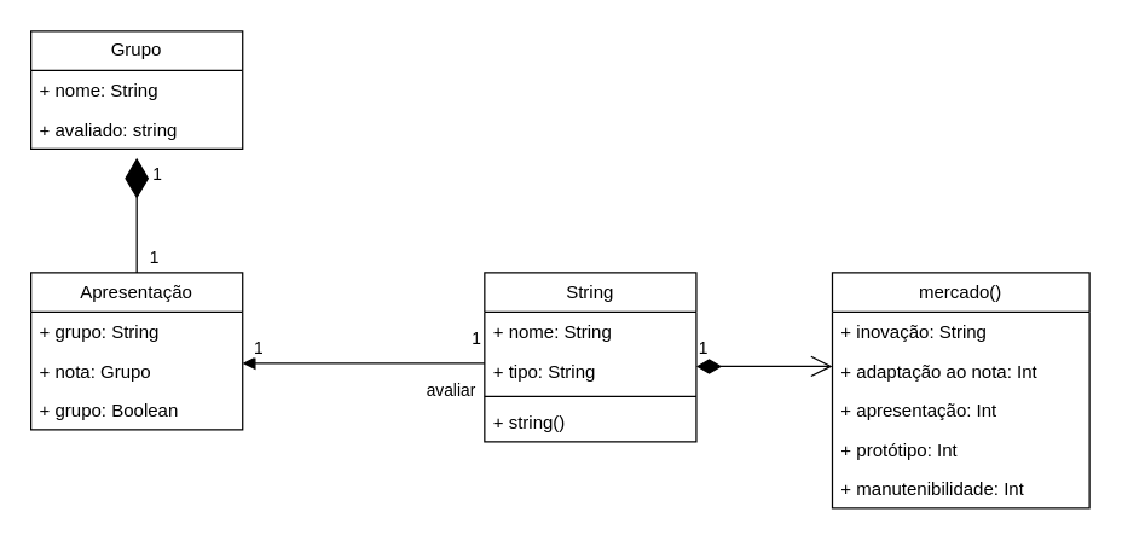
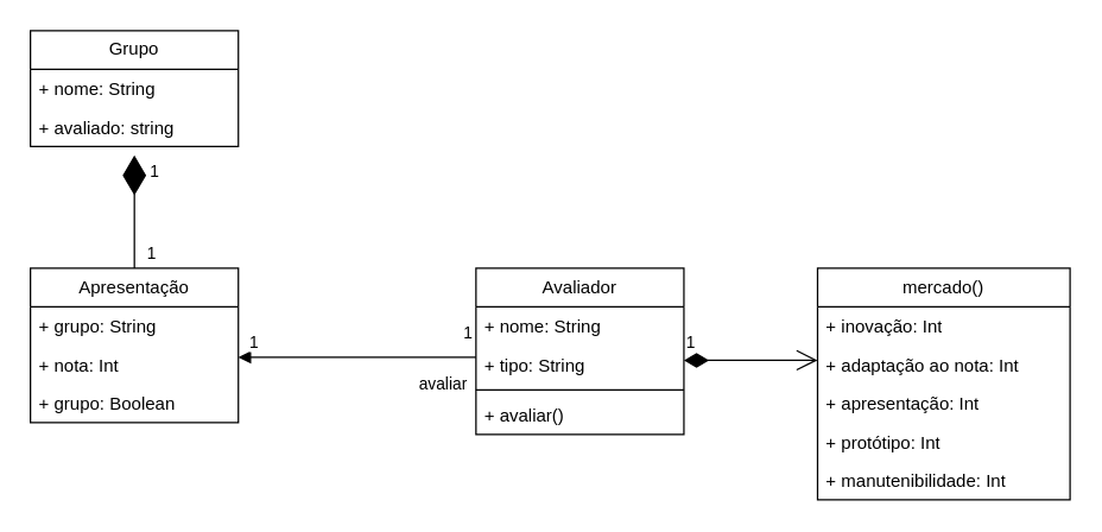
  <mxCell id="0" />
  <mxCell id="1" parent="0" />
  <mxCell id="2" value="Grupo" style="swimlane;fontStyle=0;childLayout=stackLayout;horizontal=1;startSize=26;fillColor=none;horizontalStack=0;resizeParent=1;resizeParentMax=0;resizeLast=0;collapsible=1;marginBottom=0;whiteSpace=wrap;html=1;" parent="1" vertex="1"><mxGeometry x="20" y="20" width="140" height="78" as="geometry" /></mxCell>
  <mxCell id="3" value="+ nome: String" style="text;strokeColor=none;fillColor=none;align=left;verticalAlign=top;spacingLeft=4;spacingRight=4;overflow=hidden;rotatable=0;points=[[0,0.5],[1,0.5]];portConstraint=eastwest;whiteSpace=wrap;html=1;" parent="2" vertex="1"><mxGeometry y="26" width="140" height="26" as="geometry" /></mxCell>
  <mxCell id="4" value="+ avaliado: string" style="text;strokeColor=none;fillColor=none;align=left;verticalAlign=top;spacingLeft=4;spacingRight=4;overflow=hidden;rotatable=0;points=[[0,0.5],[1,0.5]];portConstraint=eastwest;whiteSpace=wrap;html=1;" parent="2" vertex="1"><mxGeometry y="52" width="140" height="26" as="geometry" /></mxCell>
- <mxCell id="5" value="String" style="swimlane;fontStyle=0;childLayout=stackLayout;horizontal=1;startSize=26;fillColor=none;horizontalStack=0;resizeParent=1;resizeParentMax=0;resizeLast=0;collapsible=1;marginBottom=0;whiteSpace=wrap;html=1;" parent="1" vertex="1"><mxGeometry x="320" y="180" width="140" height="112" as="geometry" /></mxCell>
+ <mxCell id="5" value="Avaliador" style="swimlane;fontStyle=0;childLayout=stackLayout;horizontal=1;startSize=26;fillColor=none;horizontalStack=0;resizeParent=1;resizeParentMax=0;resizeLast=0;collapsible=1;marginBottom=0;whiteSpace=wrap;html=1;" parent="1" vertex="1"><mxGeometry x="320" y="180" width="140" height="112" as="geometry" /></mxCell>
  <mxCell id="6" value="+ nome: String" style="text;strokeColor=none;fillColor=none;align=left;verticalAlign=top;spacingLeft=4;spacingRight=4;overflow=hidden;rotatable=0;points=[[0,0.5],[1,0.5]];portConstraint=eastwest;whiteSpace=wrap;html=1;" parent="5" vertex="1"><mxGeometry y="26" width="140" height="26" as="geometry" /></mxCell>
  <mxCell id="7" value="+ tipo: String" style="text;strokeColor=none;fillColor=none;align=left;verticalAlign=top;spacingLeft=4;spacingRight=4;overflow=hidden;rotatable=0;points=[[0,0.5],[1,0.5]];portConstraint=eastwest;whiteSpace=wrap;html=1;" parent="5" vertex="1"><mxGeometry y="52" width="140" height="26" as="geometry" /></mxCell>
  <mxCell id="8" value="" style="line;strokeWidth=1;fillColor=none;align=left;verticalAlign=middle;spacingTop=-1;spacingLeft=3;spacingRight=3;rotatable=0;labelPosition=right;points=[];portConstraint=eastwest;strokeColor=inherit;" parent="5" vertex="1"><mxGeometry y="78" width="140" height="8" as="geometry" /></mxCell>
- <mxCell id="9" value="+ string()" style="text;strokeColor=none;fillColor=none;align=left;verticalAlign=top;spacingLeft=4;spacingRight=4;overflow=hidden;rotatable=0;points=[[0,0.5],[1,0.5]];portConstraint=eastwest;whiteSpace=wrap;html=1;" parent="5" vertex="1"><mxGeometry y="86" width="140" height="26" as="geometry" /></mxCell>
+ <mxCell id="9" value="+ avaliar()" style="text;strokeColor=none;fillColor=none;align=left;verticalAlign=top;spacingLeft=4;spacingRight=4;overflow=hidden;rotatable=0;points=[[0,0.5],[1,0.5]];portConstraint=eastwest;whiteSpace=wrap;html=1;" parent="5" vertex="1"><mxGeometry y="86" width="140" height="26" as="geometry" /></mxCell>
  <mxCell id="10" value="Apresentação" style="swimlane;fontStyle=0;childLayout=stackLayout;horizontal=1;startSize=26;fillColor=none;horizontalStack=0;resizeParent=1;resizeParentMax=0;resizeLast=0;collapsible=1;marginBottom=0;whiteSpace=wrap;html=1;" parent="1" vertex="1"><mxGeometry x="20" y="180" width="140" height="104" as="geometry" /></mxCell>
  <mxCell id="11" value="+ grupo: String" style="text;strokeColor=none;fillColor=none;align=left;verticalAlign=top;spacingLeft=4;spacingRight=4;overflow=hidden;rotatable=0;points=[[0,0.5],[1,0.5]];portConstraint=eastwest;whiteSpace=wrap;html=1;" parent="10" vertex="1"><mxGeometry y="26" width="140" height="26" as="geometry" /></mxCell>
- <mxCell id="12" value="+ nota: Grupo" style="text;strokeColor=none;fillColor=none;align=left;verticalAlign=top;spacingLeft=4;spacingRight=4;overflow=hidden;rotatable=0;points=[[0,0.5],[1,0.5]];portConstraint=eastwest;whiteSpace=wrap;html=1;" parent="10" vertex="1"><mxGeometry y="52" width="140" height="26" as="geometry" /></mxCell>
+ <mxCell id="12" value="+ nota: Int" style="text;strokeColor=none;fillColor=none;align=left;verticalAlign=top;spacingLeft=4;spacingRight=4;overflow=hidden;rotatable=0;points=[[0,0.5],[1,0.5]];portConstraint=eastwest;whiteSpace=wrap;html=1;" parent="10" vertex="1"><mxGeometry y="52" width="140" height="26" as="geometry" /></mxCell>
  <mxCell id="13" value="+ grupo: Boolean" style="text;strokeColor=none;fillColor=none;align=left;verticalAlign=top;spacingLeft=4;spacingRight=4;overflow=hidden;rotatable=0;points=[[0,0.5],[1,0.5]];portConstraint=eastwest;whiteSpace=wrap;html=1;" parent="10" vertex="1"><mxGeometry y="78" width="140" height="26" as="geometry" /></mxCell>
  <mxCell id="14" value="" style="endArrow=diamondThin;endFill=1;endSize=24;html=1;rounded=0;exitX=0.5;exitY=0;exitDx=0;exitDy=0;" parent="1" source="10" edge="1"><mxGeometry width="160" relative="1" as="geometry"><mxPoint x="60" y="160" as="sourcePoint" /><mxPoint x="90" y="104" as="targetPoint" /></mxGeometry></mxCell>
  <mxCell id="15" value="avaliar" style="endArrow=block;endFill=1;html=1;edgeStyle=orthogonalEdgeStyle;align=left;verticalAlign=top;rounded=0;exitX=0;exitY=0.308;exitDx=0;exitDy=0;exitPerimeter=0;" parent="1" source="7" edge="1"><mxGeometry x="-0.502" y="5" relative="1" as="geometry"><mxPoint x="310" y="230" as="sourcePoint" /><mxPoint x="160" y="240" as="targetPoint" /><mxPoint as="offset" /></mxGeometry></mxCell>
  <mxCell id="16" value="1" style="edgeLabel;resizable=0;html=1;align=left;verticalAlign=bottom;" parent="15" connectable="0" vertex="1"><mxGeometry x="-1" relative="1" as="geometry"><mxPoint x="-10" y="-8" as="offset" /></mxGeometry></mxCell>
  <mxCell id="17" value="1" style="edgeLabel;resizable=0;html=1;align=left;verticalAlign=bottom;" parent="1" connectable="0" vertex="1"><mxGeometry x="320" y="242.008" as="geometry"><mxPoint x="-154" y="-4" as="offset" /></mxGeometry></mxCell>
  <mxCell id="18" value="1" style="edgeLabel;resizable=0;html=1;align=left;verticalAlign=bottom;" parent="1" connectable="0" vertex="1"><mxGeometry x="334" y="259.998" as="geometry"><mxPoint x="-235" y="-137" as="offset" /></mxGeometry></mxCell>
  <mxCell id="19" value="1" style="edgeLabel;resizable=0;html=1;align=left;verticalAlign=bottom;" parent="1" connectable="0" vertex="1"><mxGeometry x="340" y="269.998" as="geometry"><mxPoint x="-243" y="-92" as="offset" /></mxGeometry></mxCell>
  <mxCell id="20" value="mercado()" style="swimlane;fontStyle=0;childLayout=stackLayout;horizontal=1;startSize=26;fillColor=none;horizontalStack=0;resizeParent=1;resizeParentMax=0;resizeLast=0;collapsible=1;marginBottom=0;whiteSpace=wrap;html=1;" parent="1" vertex="1"><mxGeometry x="550" y="180" width="170" height="156" as="geometry" /></mxCell>
- <mxCell id="21" value="+ inovação: String" style="text;strokeColor=none;fillColor=none;align=left;verticalAlign=top;spacingLeft=4;spacingRight=4;overflow=hidden;rotatable=0;points=[[0,0.5],[1,0.5]];portConstraint=eastwest;whiteSpace=wrap;html=1;" parent="20" vertex="1"><mxGeometry y="26" width="170" height="26" as="geometry" /></mxCell>
+ <mxCell id="21" value="+ inovação: Int" style="text;strokeColor=none;fillColor=none;align=left;verticalAlign=top;spacingLeft=4;spacingRight=4;overflow=hidden;rotatable=0;points=[[0,0.5],[1,0.5]];portConstraint=eastwest;whiteSpace=wrap;html=1;" parent="20" vertex="1"><mxGeometry y="26" width="170" height="26" as="geometry" /></mxCell>
  <mxCell id="22" value="+ adaptação ao nota: Int" style="text;strokeColor=none;fillColor=none;align=left;verticalAlign=top;spacingLeft=4;spacingRight=4;overflow=hidden;rotatable=0;points=[[0,0.5],[1,0.5]];portConstraint=eastwest;whiteSpace=wrap;html=1;" parent="20" vertex="1"><mxGeometry y="52" width="170" height="26" as="geometry" /></mxCell>
  <mxCell id="23" value="+ apresentação: Int" style="text;strokeColor=none;fillColor=none;align=left;verticalAlign=top;spacingLeft=4;spacingRight=4;overflow=hidden;rotatable=0;points=[[0,0.5],[1,0.5]];portConstraint=eastwest;whiteSpace=wrap;html=1;" parent="20" vertex="1"><mxGeometry y="78" width="170" height="26" as="geometry" /></mxCell>
  <mxCell id="24" value="+ protótipo: Int" style="text;strokeColor=none;fillColor=none;align=left;verticalAlign=top;spacingLeft=4;spacingRight=4;overflow=hidden;rotatable=0;points=[[0,0.5],[1,0.5]];portConstraint=eastwest;whiteSpace=wrap;html=1;" parent="20" vertex="1"><mxGeometry y="104" width="170" height="26" as="geometry" /></mxCell>
  <mxCell id="25" value="+ manutenibilidade: Int" style="text;strokeColor=none;fillColor=none;align=left;verticalAlign=top;spacingLeft=4;spacingRight=4;overflow=hidden;rotatable=0;points=[[0,0.5],[1,0.5]];portConstraint=eastwest;whiteSpace=wrap;html=1;" parent="20" vertex="1"><mxGeometry y="130" width="170" height="26" as="geometry" /></mxCell>
  <mxCell id="26" value="1" style="endArrow=open;html=1;endSize=12;startArrow=diamondThin;startSize=14;startFill=1;edgeStyle=orthogonalEdgeStyle;align=left;verticalAlign=bottom;rounded=0;" edge="1" parent="1"><mxGeometry x="-1" y="3" relative="1" as="geometry"><mxPoint x="460" y="242.01" as="sourcePoint" /><mxPoint x="550" y="242.01" as="targetPoint" /></mxGeometry></mxCell>
